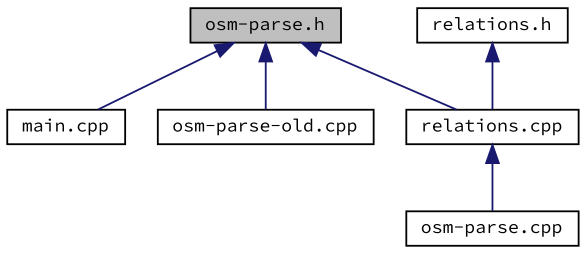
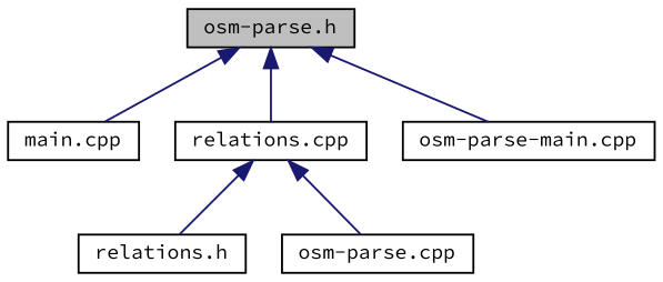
  digraph {
    fontname="Source Code Pro"
    node [color=black fontname="Source Code Pro" fontsize=10 shape=record]
    edge [color=midnightblue dir=back fontname="Source Code Pro" fontsize=10 labelfontname=FreeSans labelfontsize=10 style=solid]
    n1 [fillcolor=grey75 fontcolor=black height=0.2 label="osm-parse.h" style=filled width=0.4]
    n2 [height=0.2 label="main.cpp" width=0.4]
    n3 [height=0.2 label="relations.cpp" width=0.4]
-   n4 [height=0.2 label="osm-parse-old.cpp" width=0.4]
+   n4 [height=0.2 label="osm-parse-main.cpp" width=0.4]
    n5 [height=0.2 label="relations.h" width=0.4]
    n6 [height=0.2 label="osm-parse.cpp" width=0.4]
    n1 -> n2
    n1 -> n3
    n1 -> n4
    n3 -> n6
-   n5 -> n3
+   n3 -> n5
  }
